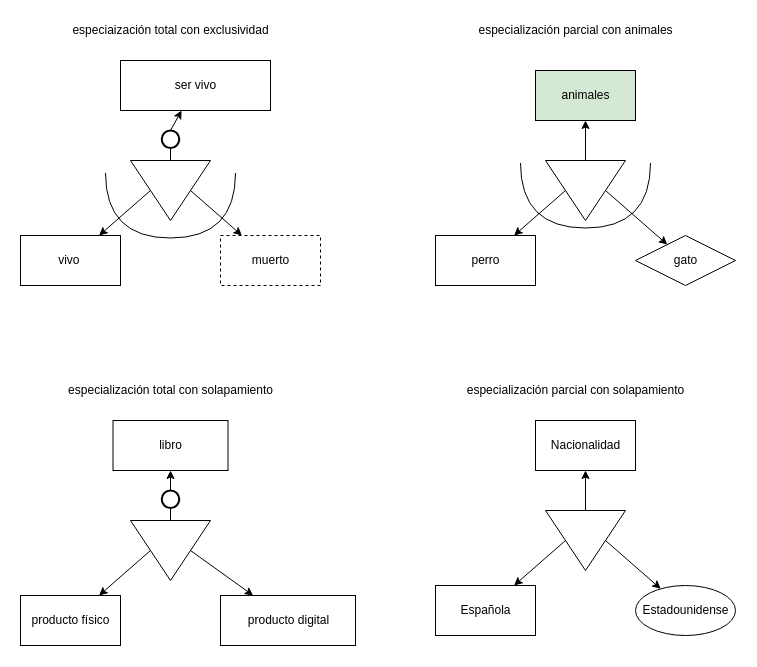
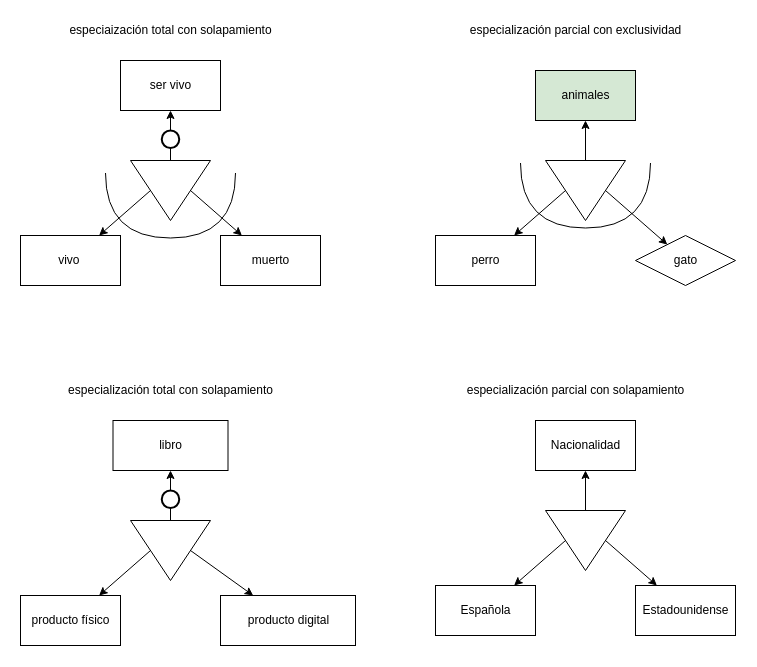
  <mxCell id="0" />
  <mxCell id="1" parent="0" />
- <mxCell id="2" value="especialización parcial con animales" style="text;html=1;align=center;verticalAlign=middle;resizable=0;points=[];autosize=1;strokeColor=none;" vertex="1" parent="1"><mxGeometry x="460" y="20" width="230" height="20" as="geometry" /></mxCell>
+ <mxCell id="2" value="especialización parcial con exclusividad" style="text;html=1;align=center;verticalAlign=middle;resizable=0;points=[];autosize=1;strokeColor=none;" vertex="1" parent="1"><mxGeometry x="460" y="20" width="230" height="20" as="geometry" /></mxCell>
  <mxCell id="3" style="edgeStyle=orthogonalEdgeStyle;rounded=0;orthogonalLoop=1;jettySize=auto;html=1;" edge="1" parent="1" source="6" target="7"><mxGeometry relative="1" as="geometry"><mxPoint x="585" y="120" as="targetPoint" /></mxGeometry></mxCell>
  <mxCell id="4" style="rounded=0;orthogonalLoop=1;jettySize=auto;html=1;exitX=0.5;exitY=1;exitDx=0;exitDy=0;" edge="1" parent="1" source="6" target="8"><mxGeometry relative="1" as="geometry"><mxPoint x="505" y="260" as="targetPoint" /></mxGeometry></mxCell>
  <mxCell id="5" style="edgeStyle=none;rounded=0;orthogonalLoop=1;jettySize=auto;html=1;exitX=0.5;exitY=0;exitDx=0;exitDy=0;" edge="1" parent="1" source="6" target="9"><mxGeometry relative="1" as="geometry"><mxPoint x="675" y="240" as="targetPoint" /></mxGeometry></mxCell>
  <mxCell id="6" value="" style="triangle;whiteSpace=wrap;html=1;dashed=0;direction=south;" vertex="1" parent="1"><mxGeometry x="545" y="160" width="80" height="60" as="geometry" /></mxCell>
  <mxCell id="7" value="animales" style="html=1;dashed=0;whitespace=wrap;fillColor=#d5e8d4;" vertex="1" parent="1"><mxGeometry x="535" y="70" width="100" height="50" as="geometry" /></mxCell>
  <mxCell id="8" value="perro" style="html=1;dashed=0;whitespace=wrap;" vertex="1" parent="1"><mxGeometry x="435" y="235" width="100" height="50" as="geometry" /></mxCell>
  <mxCell id="9" value="gato" style="rhombus;html=1;dashed=0;whitespace=wrap;" vertex="1" parent="1"><mxGeometry x="635" y="235" width="100" height="50" as="geometry" /></mxCell>
- <mxCell id="10" value="especiaización total con exclusividad" style="text;html=1;align=center;verticalAlign=middle;resizable=0;points=[];autosize=1;strokeColor=none;" vertex="1" parent="1"><mxGeometry x="65" y="20" width="210" height="20" as="geometry" /></mxCell>
+ <mxCell id="10" value="especiaización total con solapamiento" style="text;html=1;align=center;verticalAlign=middle;resizable=0;points=[];autosize=1;strokeColor=none;" vertex="1" parent="1"><mxGeometry x="65" y="20" width="210" height="20" as="geometry" /></mxCell>
  <mxCell id="11" value="especialización parcial con solapamiento" style="text;html=1;align=center;verticalAlign=middle;resizable=0;points=[];autosize=1;strokeColor=none;" vertex="1" parent="1"><mxGeometry x="460" y="380" width="230" height="20" as="geometry" /></mxCell>
  <mxCell id="12" style="edgeStyle=orthogonalEdgeStyle;rounded=0;orthogonalLoop=1;jettySize=auto;html=1;" edge="1" parent="1" source="15" target="16"><mxGeometry relative="1" as="geometry"><mxPoint x="585" y="470" as="targetPoint" /></mxGeometry></mxCell>
  <mxCell id="13" style="rounded=0;orthogonalLoop=1;jettySize=auto;html=1;exitX=0.5;exitY=1;exitDx=0;exitDy=0;" edge="1" parent="1" source="15" target="17"><mxGeometry relative="1" as="geometry"><mxPoint x="505" y="610" as="targetPoint" /></mxGeometry></mxCell>
  <mxCell id="14" style="edgeStyle=none;rounded=0;orthogonalLoop=1;jettySize=auto;html=1;exitX=0.5;exitY=0;exitDx=0;exitDy=0;" edge="1" parent="1" source="15" target="18"><mxGeometry relative="1" as="geometry"><mxPoint x="675" y="590" as="targetPoint" /></mxGeometry></mxCell>
  <mxCell id="15" value="" style="triangle;whiteSpace=wrap;html=1;dashed=0;direction=south;" vertex="1" parent="1"><mxGeometry x="545" y="510" width="80" height="60" as="geometry" /></mxCell>
  <mxCell id="16" value="Nacionalidad" style="html=1;dashed=0;whitespace=wrap;" vertex="1" parent="1"><mxGeometry x="535" y="420" width="100" height="50" as="geometry" /></mxCell>
  <mxCell id="17" value="Española" style="html=1;dashed=0;whitespace=wrap;" vertex="1" parent="1"><mxGeometry x="435" y="585" width="100" height="50" as="geometry" /></mxCell>
- <mxCell id="18" value="Estadounidense" style="ellipse;html=1;dashed=0;whitespace=wrap;" vertex="1" parent="1"><mxGeometry x="635" y="585" width="100" height="50" as="geometry" /></mxCell>
+ <mxCell id="18" value="Estadounidense" style="html=1;dashed=0;whitespace=wrap;" vertex="1" parent="1"><mxGeometry x="635" y="585" width="100" height="50" as="geometry" /></mxCell>
  <mxCell id="19" value="especialización total con solapamiento" style="text;html=1;align=center;verticalAlign=middle;resizable=0;points=[];autosize=1;strokeColor=none;" vertex="1" parent="1"><mxGeometry x="60" y="380" width="220" height="20" as="geometry" /></mxCell>
  <mxCell id="20" style="rounded=0;orthogonalLoop=1;jettySize=auto;html=1;exitX=0.5;exitY=1;exitDx=0;exitDy=0;" edge="1" parent="1" source="23" target="24"><mxGeometry relative="1" as="geometry"><mxPoint x="90" y="260" as="targetPoint" /></mxGeometry></mxCell>
  <mxCell id="21" style="edgeStyle=none;rounded=0;orthogonalLoop=1;jettySize=auto;html=1;exitX=0.5;exitY=0;exitDx=0;exitDy=0;" edge="1" parent="1" source="23" target="25"><mxGeometry relative="1" as="geometry"><mxPoint x="260" y="240" as="targetPoint" /></mxGeometry></mxCell>
  <mxCell id="22" style="edgeStyle=none;rounded=0;orthogonalLoop=1;jettySize=auto;html=1;startArrow=none;startFill=0;endArrow=none;endFill=0;" edge="1" parent="1" source="23" target="27"><mxGeometry relative="1" as="geometry"><mxPoint x="170" y="140" as="targetPoint" /></mxGeometry></mxCell>
  <mxCell id="23" value="" style="triangle;whiteSpace=wrap;html=1;dashed=0;direction=south;" vertex="1" parent="1"><mxGeometry x="130" y="160" width="80" height="60" as="geometry" /></mxCell>
  <mxCell id="24" value="vivo&amp;nbsp;" style="html=1;dashed=0;whitespace=wrap;" vertex="1" parent="1"><mxGeometry x="20" y="235" width="100" height="50" as="geometry" /></mxCell>
- <mxCell id="25" value="muerto" style="html=1;dashed=1;whitespace=wrap;" vertex="1" parent="1"><mxGeometry x="220" y="235" width="100" height="50" as="geometry" /></mxCell>
+ <mxCell id="25" value="muerto" style="html=1;dashed=0;whitespace=wrap;" vertex="1" parent="1"><mxGeometry x="220" y="235" width="100" height="50" as="geometry" /></mxCell>
  <mxCell id="26" style="edgeStyle=none;rounded=0;orthogonalLoop=1;jettySize=auto;html=1;exitX=0.5;exitY=0;exitDx=0;exitDy=0;exitPerimeter=0;startArrow=none;startFill=0;endArrow=classic;endFill=1;" edge="1" parent="1" source="27" target="28"><mxGeometry relative="1" as="geometry"><mxPoint x="170" y="110" as="targetPoint" /></mxGeometry></mxCell>
  <mxCell id="27" value="" style="strokeWidth=2;html=1;shape=mxgraph.flowchart.start_2;whiteSpace=wrap;" vertex="1" parent="1"><mxGeometry x="161.25" y="130" width="17.5" height="17.5" as="geometry" /></mxCell>
- <mxCell id="28" value="ser vivo" style="html=1;dashed=0;whitespace=wrap;" vertex="1" parent="1"><mxGeometry x="120" y="60" width="150" height="50" as="geometry" /></mxCell>
+ <mxCell id="28" value="ser vivo" style="html=1;dashed=0;whitespace=wrap;" vertex="1" parent="1"><mxGeometry x="120" y="60" width="100" height="50" as="geometry" /></mxCell>
  <mxCell id="29" style="rounded=0;orthogonalLoop=1;jettySize=auto;html=1;exitX=0.5;exitY=1;exitDx=0;exitDy=0;" edge="1" parent="1" source="32" target="33"><mxGeometry relative="1" as="geometry"><mxPoint x="90" y="620" as="targetPoint" /></mxGeometry></mxCell>
  <mxCell id="30" style="edgeStyle=none;rounded=0;orthogonalLoop=1;jettySize=auto;html=1;exitX=0.5;exitY=0;exitDx=0;exitDy=0;" edge="1" parent="1" source="32" target="34"><mxGeometry relative="1" as="geometry"><mxPoint x="260" y="600" as="targetPoint" /></mxGeometry></mxCell>
  <mxCell id="31" style="edgeStyle=none;rounded=0;orthogonalLoop=1;jettySize=auto;html=1;startArrow=none;startFill=0;endArrow=none;endFill=0;" edge="1" parent="1" source="32" target="36"><mxGeometry relative="1" as="geometry"><mxPoint x="170" y="500" as="targetPoint" /></mxGeometry></mxCell>
  <mxCell id="32" value="" style="triangle;whiteSpace=wrap;html=1;dashed=0;direction=south;" vertex="1" parent="1"><mxGeometry x="130" y="520" width="80" height="60" as="geometry" /></mxCell>
  <mxCell id="33" value="producto físico" style="html=1;dashed=0;whitespace=wrap;" vertex="1" parent="1"><mxGeometry x="20" y="595" width="100" height="50" as="geometry" /></mxCell>
  <mxCell id="34" value="producto digital" style="html=1;dashed=0;whitespace=wrap;" vertex="1" parent="1"><mxGeometry x="220" y="595" width="135" height="50" as="geometry" /></mxCell>
  <mxCell id="35" style="edgeStyle=none;rounded=0;orthogonalLoop=1;jettySize=auto;html=1;exitX=0.5;exitY=0;exitDx=0;exitDy=0;exitPerimeter=0;startArrow=none;startFill=0;endArrow=classic;endFill=1;" edge="1" parent="1" source="36" target="37"><mxGeometry relative="1" as="geometry"><mxPoint x="170" y="470" as="targetPoint" /></mxGeometry></mxCell>
  <mxCell id="36" value="" style="strokeWidth=2;html=1;shape=mxgraph.flowchart.start_2;whiteSpace=wrap;" vertex="1" parent="1"><mxGeometry x="161.25" y="490" width="17.5" height="17.5" as="geometry" /></mxCell>
  <mxCell id="37" value="libro" style="html=1;dashed=0;whitespace=wrap;" vertex="1" parent="1"><mxGeometry x="112.5" y="420" width="115" height="50" as="geometry" /></mxCell>
  <mxCell id="38" value="" style="shape=requiredInterface;html=1;verticalLabelPosition=bottom;rotation=90;" vertex="1" parent="1"><mxGeometry x="552.5" y="130" width="65" height="130" as="geometry" /></mxCell>
  <mxCell id="39" value="" style="shape=requiredInterface;html=1;verticalLabelPosition=bottom;rotation=90;" vertex="1" parent="1"><mxGeometry x="137.5" y="140" width="65" height="130" as="geometry" /></mxCell>
